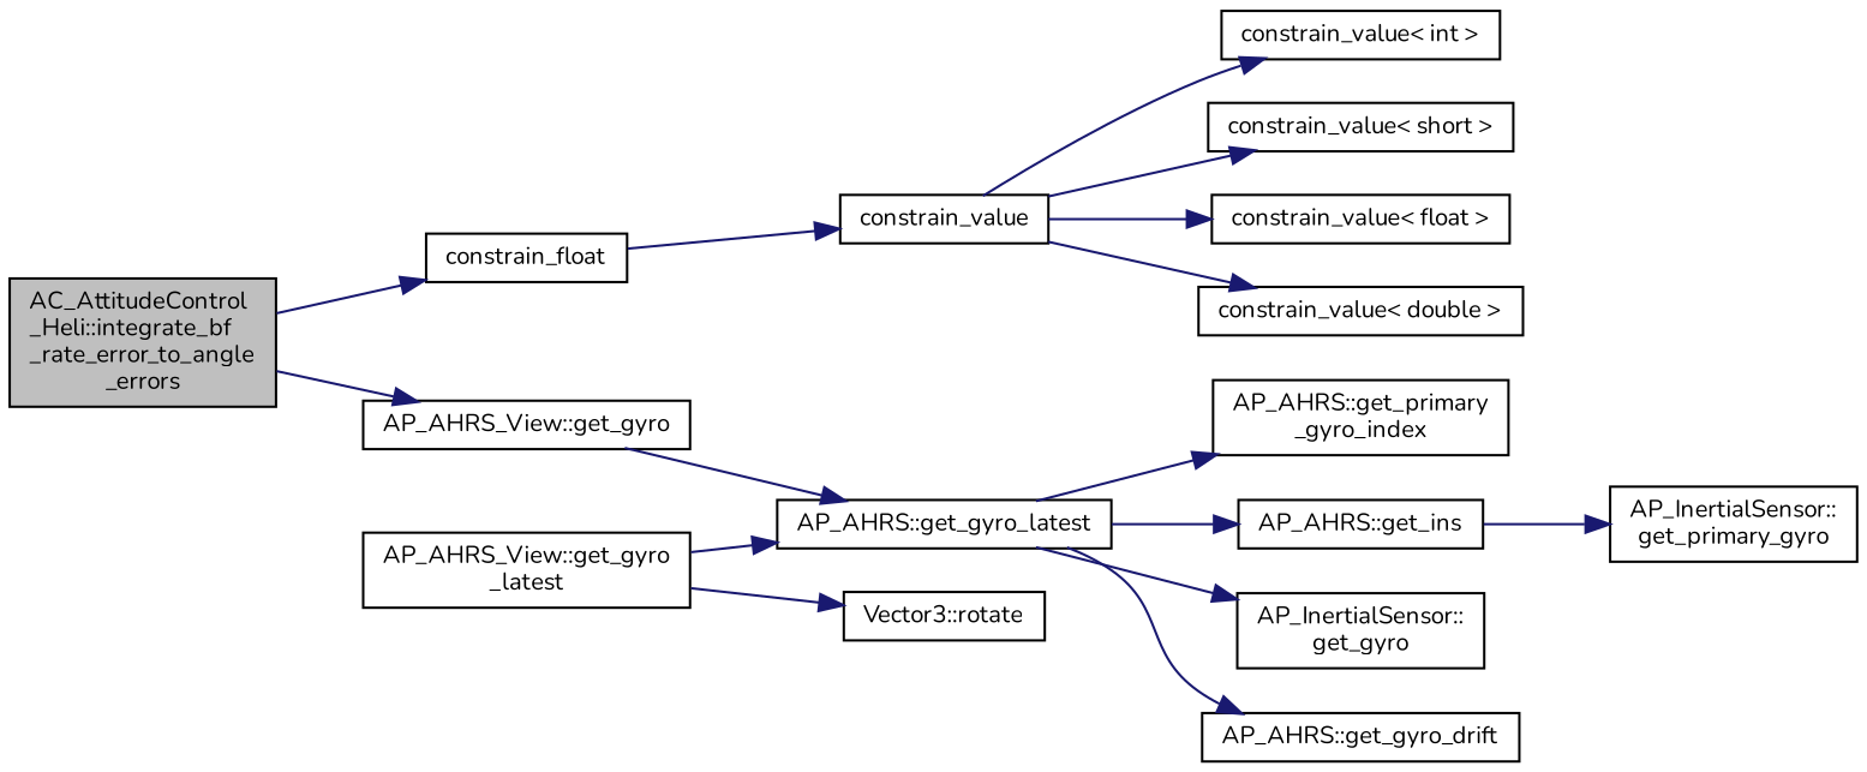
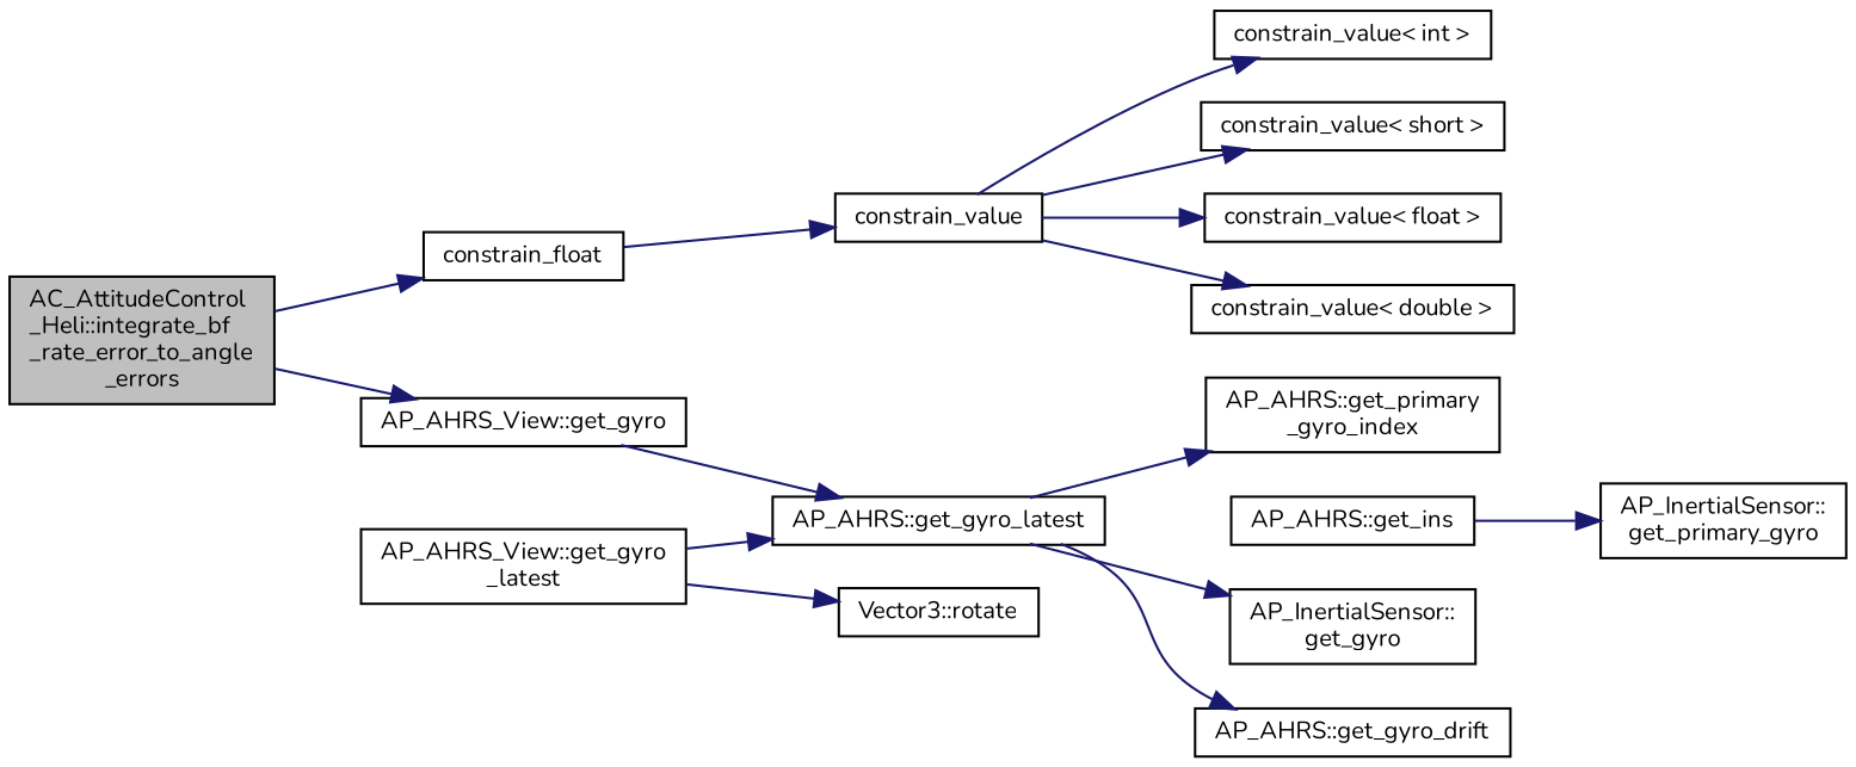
  digraph {
    fontname=Nunito
    rankdir=LR
    node [color=black fillcolor=white fontname=Nunito fontsize=10 shape=record style=filled]
    edge [color=midnightblue fontname=Nunito fontsize=10 labelfontname=Helvetica labelfontsize=10 style=solid]
    n1 [fillcolor=grey75 fontcolor=black height=0.2 label="AC_AttitudeControl\l_Heli::integrate_bf\l_rate_error_to_angle\l_errors" width=0.4]
    n2 [height=0.2 label="AP_AHRS_View::get_gyro" width=0.4]
    n3 [height=0.2 label=constrain_float width=0.4]
    n4 [height=0.2 label="AP_AHRS::get_gyro_latest" width=0.4]
    n5 [height=0.2 label=constrain_value width=0.4]
    n6 [height=0.2 label="AP_AHRS_View::get_gyro\l_latest" width=0.4]
    n7 [height=0.2 label="Vector3::rotate" width=0.4]
    n8 [height=0.2 label="AP_AHRS::get_primary\l_gyro_index" width=0.4]
    n9 [height=0.2 label="AP_AHRS::get_ins" width=0.4]
    n10 [height=0.2 label="AP_InertialSensor::\lget_gyro" width=0.4]
    n11 [height=0.2 label="AP_AHRS::get_gyro_drift" width=0.4]
    n12 [height=0.2 label="AP_InertialSensor::\lget_primary_gyro" width=0.4]
    n13 [height=0.2 label="constrain_value\< int \>" width=0.4]
    n14 [height=0.2 label="constrain_value\< short \>" width=0.4]
    n15 [height=0.2 label="constrain_value\< float \>" width=0.4]
    n16 [height=0.2 label="constrain_value\< double \>" width=0.4]
    n1 -> n2
    n1 -> n3
    n2 -> n4
    n3 -> n5
    n4 -> n8
-   n4 -> n9
    n4 -> n10
    n4 -> n11
    n5 -> n13
    n5 -> n14
    n5 -> n15
    n5 -> n16
    n6 -> n4
    n6 -> n7
    n9 -> n12
  }
